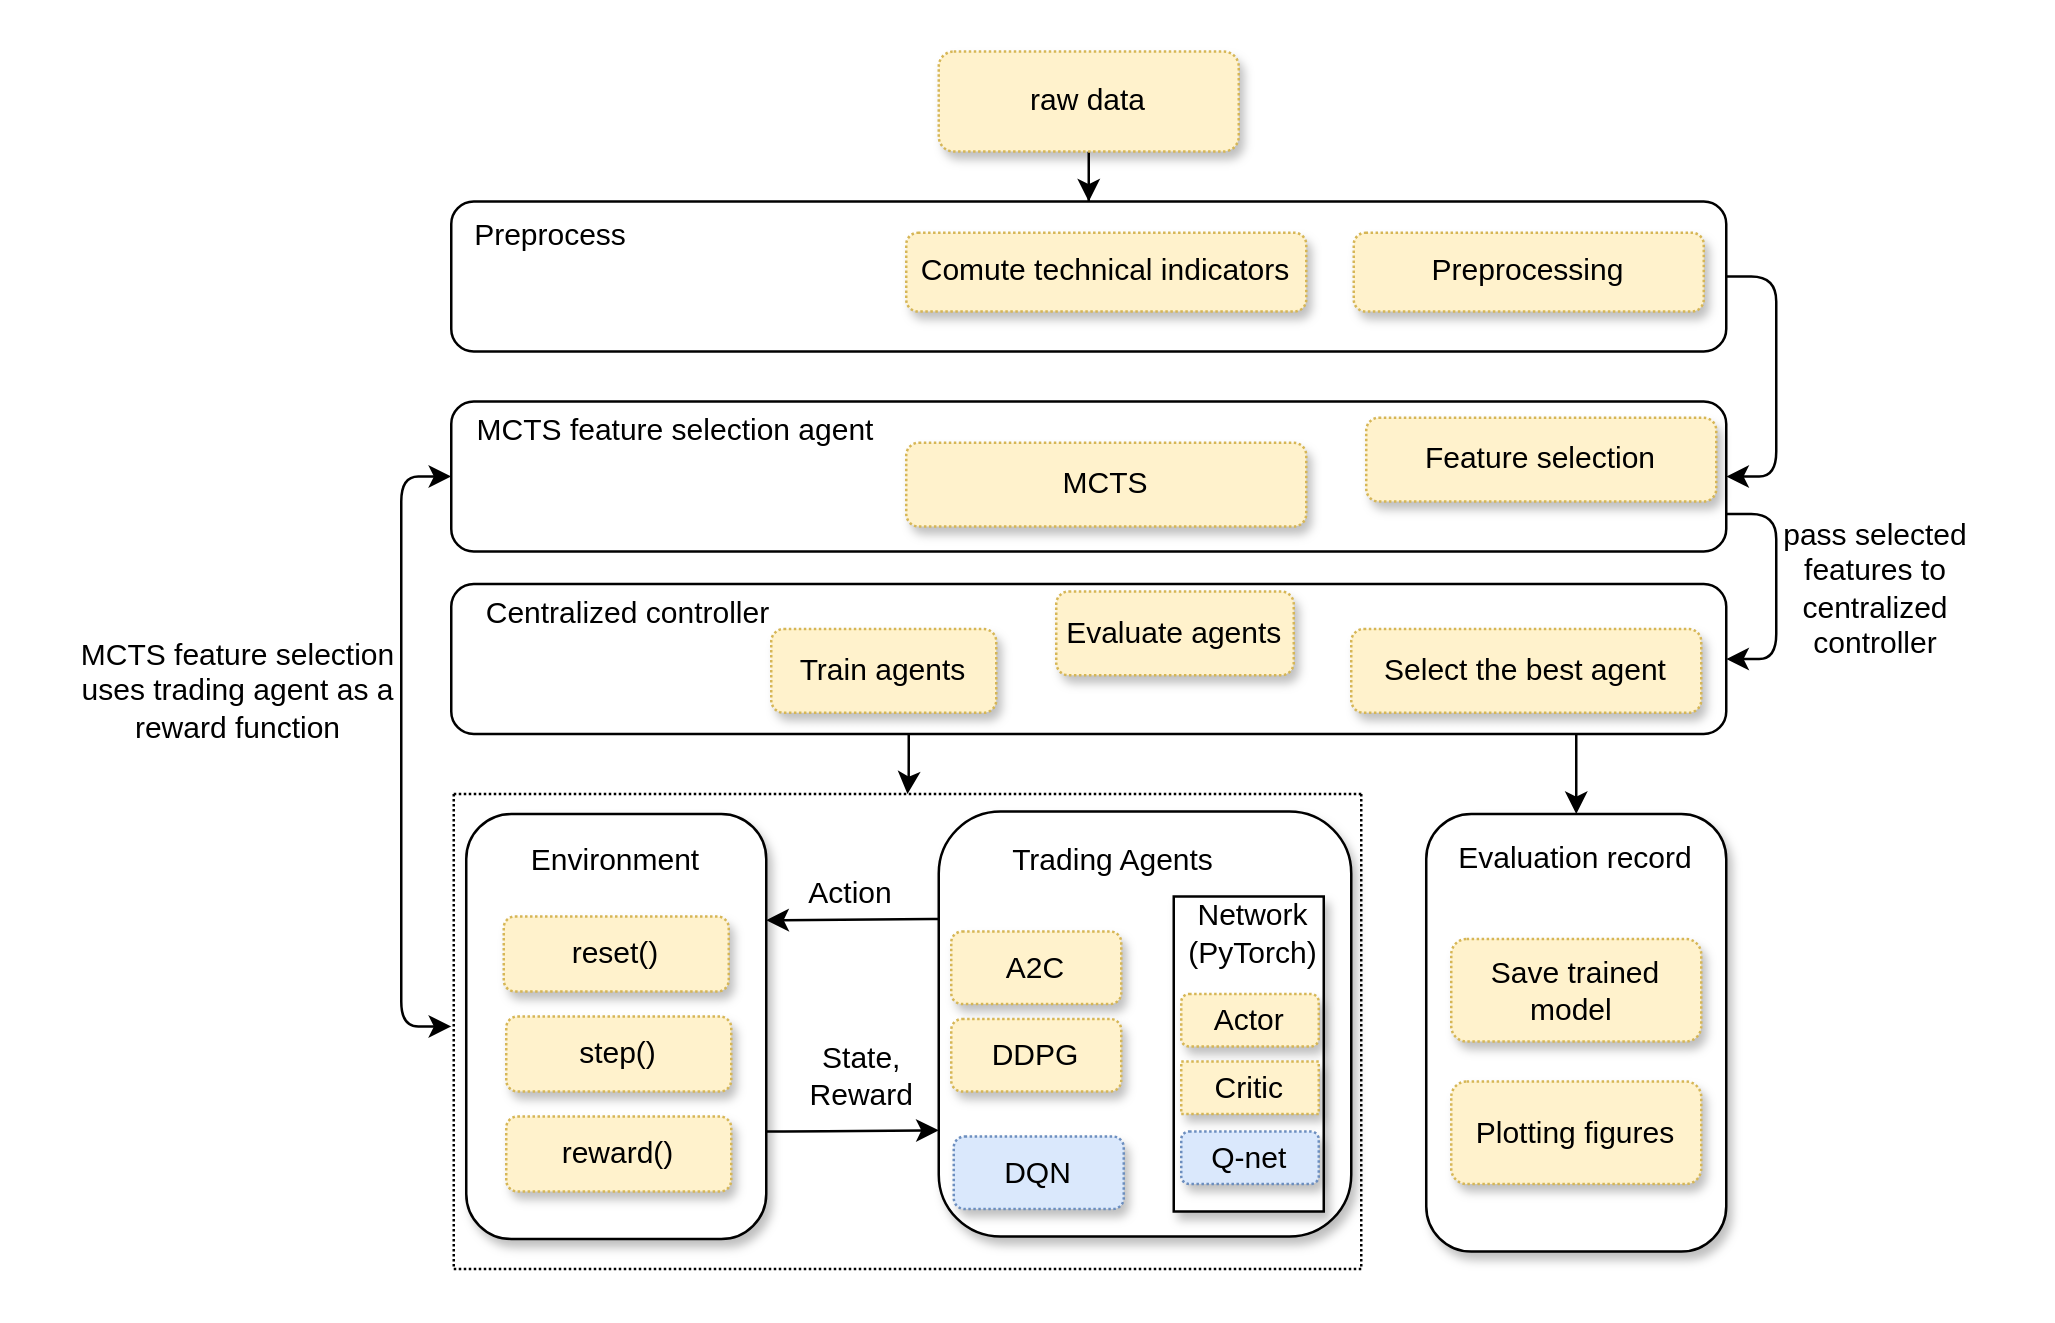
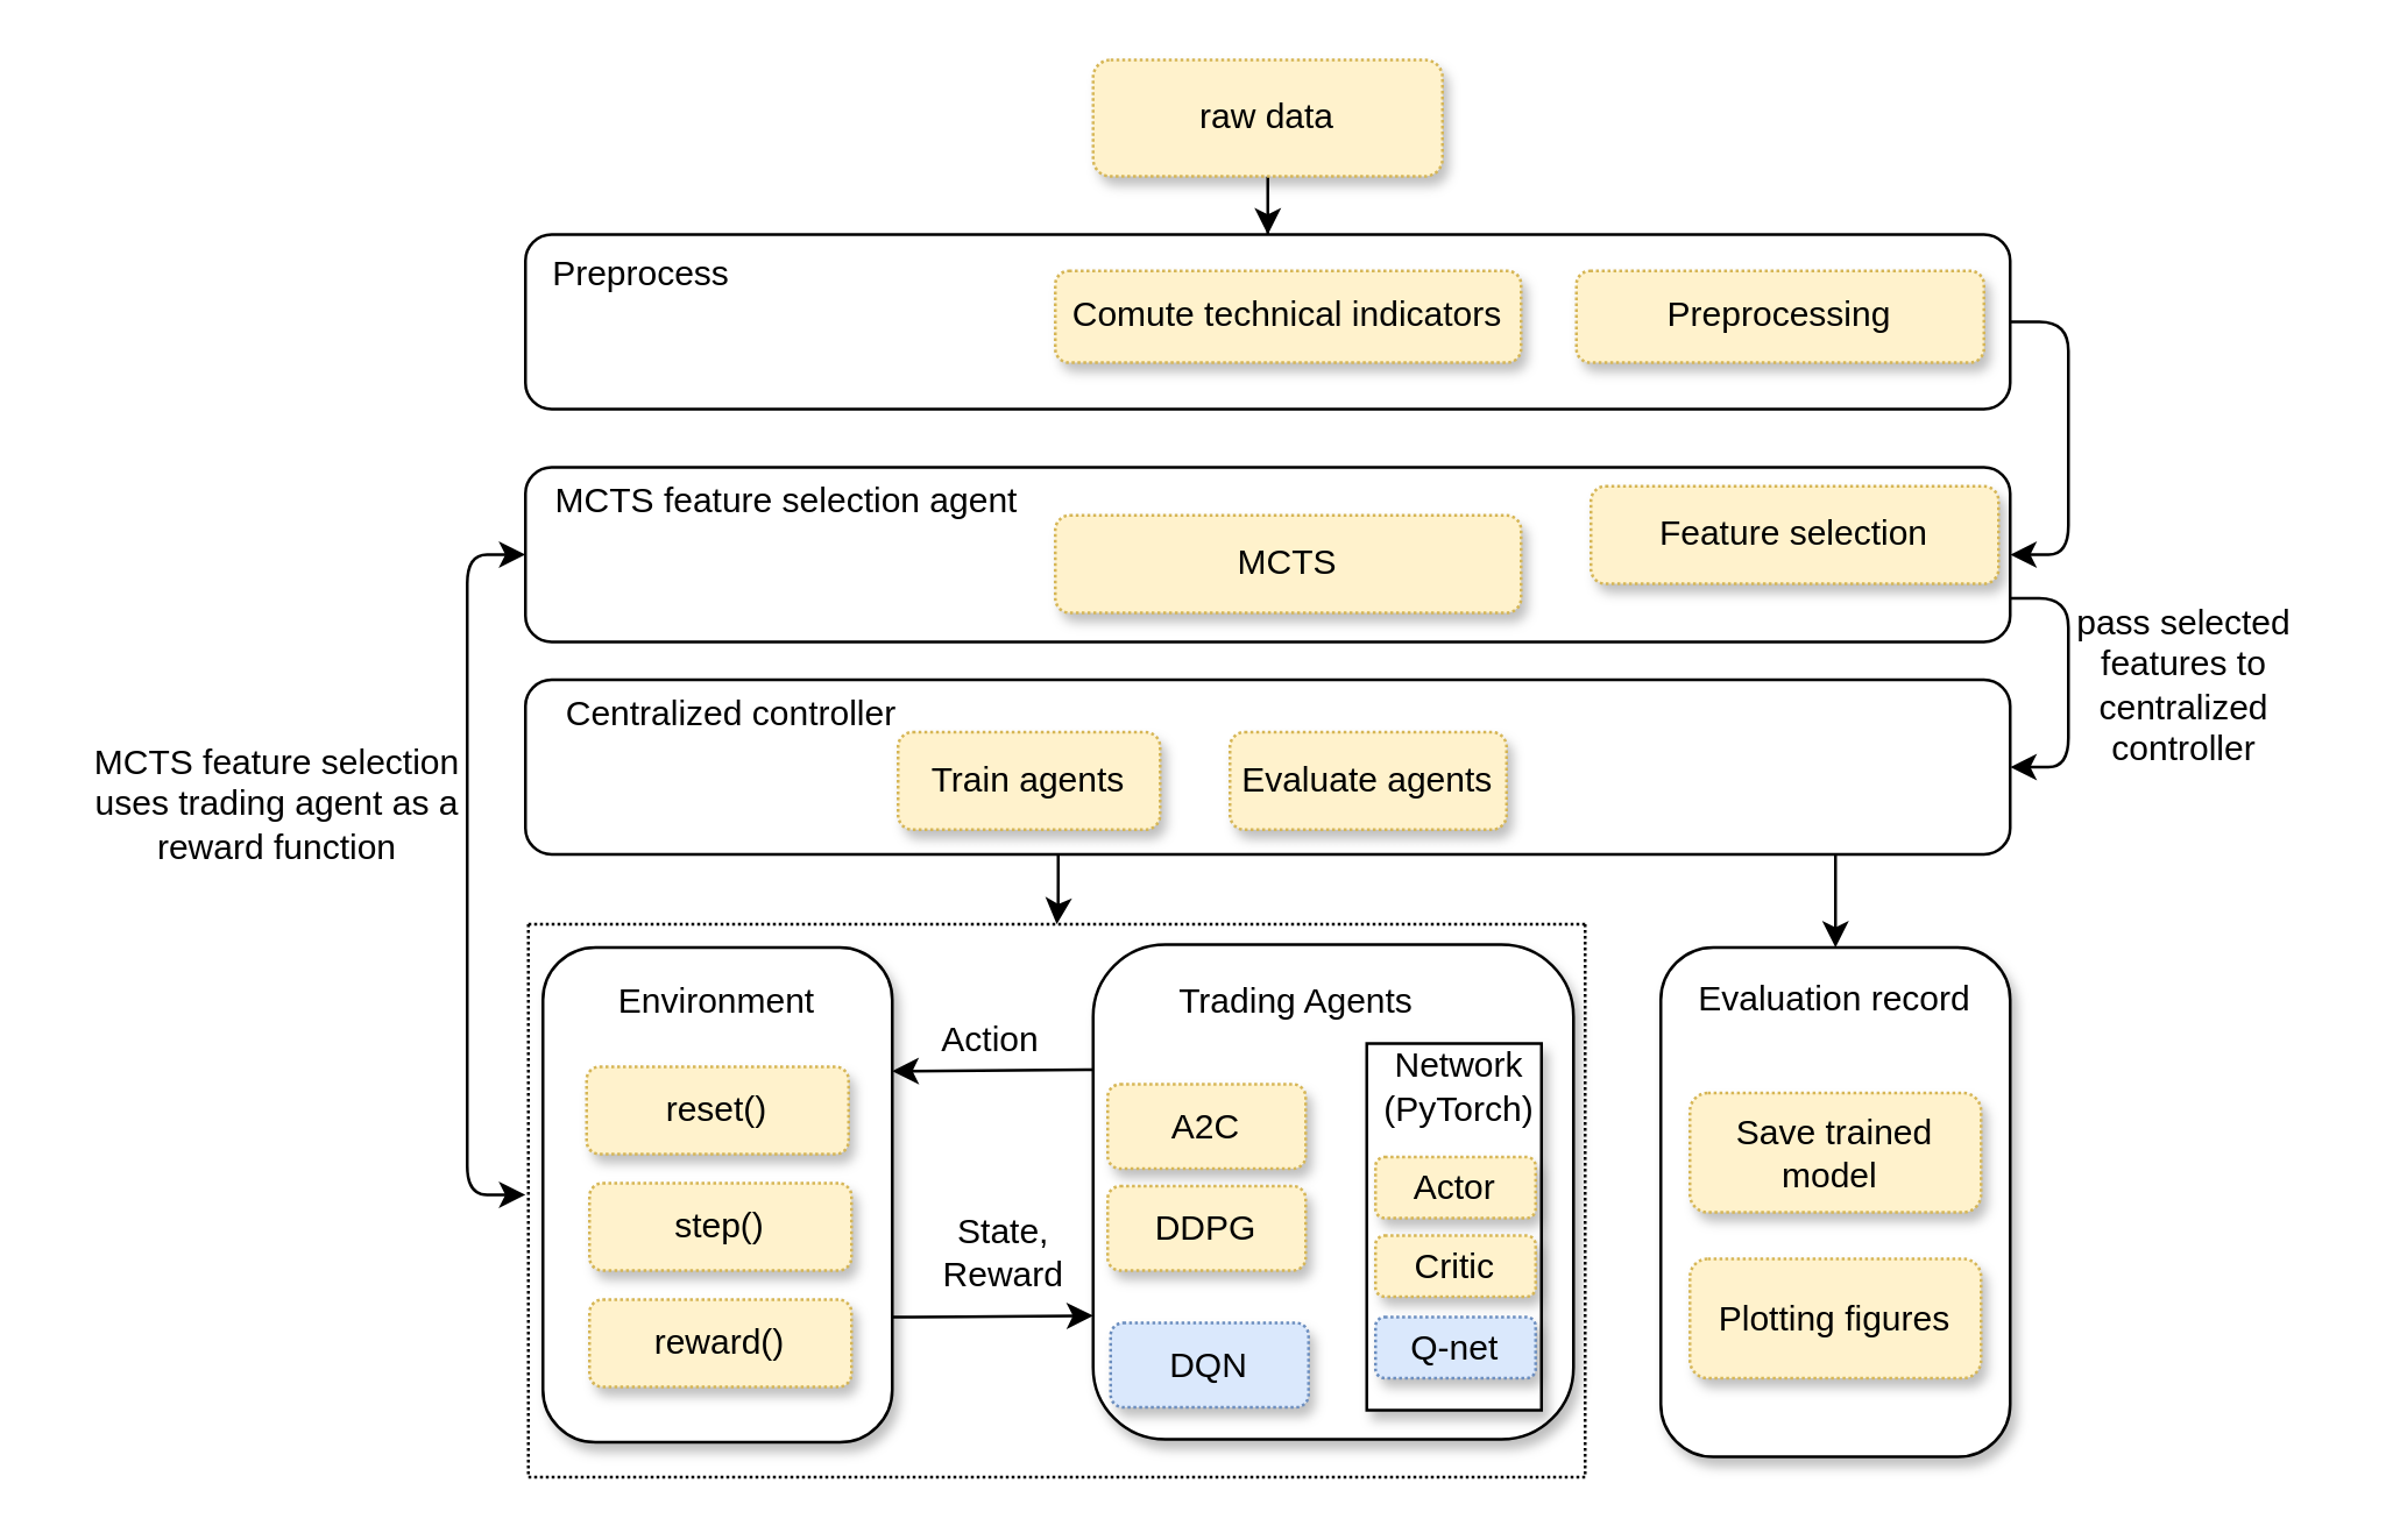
  <mxCell id="0" />
  <mxCell id="1" parent="0" />
  <mxCell id="2" value="" style="edgeStyle=orthogonalEdgeStyle;rounded=0;orthogonalLoop=1;jettySize=auto;html=1;" edge="1" parent="1" source="3" target="5"><mxGeometry relative="1" as="geometry" /></mxCell>
  <mxCell id="3" value="raw data" style="rounded=1;whiteSpace=wrap;html=1;dashed=1;dashPattern=1 1;fillColor=#fff2cc;strokeColor=#d6b656;shadow=1;" vertex="1" parent="1"><mxGeometry x="375" y="20" width="120" height="40" as="geometry" /></mxCell>
  <mxCell id="4" style="edgeStyle=orthogonalEdgeStyle;orthogonalLoop=1;jettySize=auto;html=1;entryX=1;entryY=0.5;entryDx=0;entryDy=0;endArrow=classic;endFill=1;rounded=1;sketch=0;startArrow=none;startFill=0;" edge="1" parent="1" source="5" target="7"><mxGeometry relative="1" as="geometry"><Array as="points"><mxPoint x="710" y="110" /><mxPoint x="710" y="190" /></Array></mxGeometry></mxCell>
  <mxCell id="5" value="" style="whiteSpace=wrap;html=1;rounded=1;" vertex="1" parent="1"><mxGeometry x="180" y="80" width="510" height="60" as="geometry" /></mxCell>
  <mxCell id="6" style="edgeStyle=orthogonalEdgeStyle;rounded=1;sketch=0;orthogonalLoop=1;jettySize=auto;html=1;startArrow=classic;startFill=1;endArrow=classic;endFill=1;" edge="1" parent="1" source="7"><mxGeometry relative="1" as="geometry"><mxPoint x="180" y="410" as="targetPoint" /><Array as="points"><mxPoint x="160" y="190" /><mxPoint x="160" y="410" /></Array></mxGeometry></mxCell>
  <mxCell id="7" value="" style="whiteSpace=wrap;html=1;rounded=1;" vertex="1" parent="1"><mxGeometry x="180" y="160" width="510" height="60" as="geometry" /></mxCell>
  <mxCell id="8" style="edgeStyle=orthogonalEdgeStyle;rounded=1;sketch=0;orthogonalLoop=1;jettySize=auto;html=1;entryX=1;entryY=0.75;entryDx=0;entryDy=0;startArrow=classic;startFill=1;endArrow=none;endFill=0;" edge="1" parent="1" source="11" target="7"><mxGeometry relative="1" as="geometry"><Array as="points"><mxPoint x="710" y="263" /><mxPoint x="710" y="205" /></Array></mxGeometry></mxCell>
  <mxCell id="9" style="edgeStyle=orthogonalEdgeStyle;rounded=1;sketch=0;orthogonalLoop=1;jettySize=auto;html=1;entryX=0.5;entryY=0;entryDx=0;entryDy=0;startArrow=none;startFill=0;endArrow=classic;endFill=1;" edge="1" parent="1" source="11" target="18"><mxGeometry relative="1" as="geometry"><Array as="points"><mxPoint x="630" y="300" /><mxPoint x="630" y="300" /></Array></mxGeometry></mxCell>
  <mxCell id="10" style="edgeStyle=orthogonalEdgeStyle;rounded=1;sketch=0;orthogonalLoop=1;jettySize=auto;html=1;entryX=0.5;entryY=0;entryDx=0;entryDy=0;startArrow=none;startFill=0;endArrow=classic;endFill=1;" edge="1" parent="1" source="11" target="20"><mxGeometry relative="1" as="geometry"><Array as="points"><mxPoint x="363" y="310" /><mxPoint x="363" y="310" /></Array></mxGeometry></mxCell>
  <mxCell id="11" value="" style="whiteSpace=wrap;html=1;rounded=1;" vertex="1" parent="1"><mxGeometry x="180" y="233" width="510" height="60" as="geometry" /></mxCell>
  <mxCell id="12" style="edgeStyle=orthogonalEdgeStyle;rounded=1;sketch=0;orthogonalLoop=1;jettySize=auto;html=1;entryX=0;entryY=0.75;entryDx=0;entryDy=0;startArrow=none;startFill=0;endArrow=classic;endFill=1;" edge="1" parent="1" source="13" target="16"><mxGeometry relative="1" as="geometry"><Array as="points"><mxPoint x="320" y="452" /><mxPoint x="320" y="452" /></Array></mxGeometry></mxCell>
  <mxCell id="13" value="" style="rounded=1;whiteSpace=wrap;html=1;shadow=1;" vertex="1" parent="1"><mxGeometry x="186" y="325" width="120" height="170" as="geometry" /></mxCell>
  <mxCell id="14" value="Environment" style="text;html=1;strokeColor=none;fillColor=none;align=center;verticalAlign=middle;whiteSpace=wrap;rounded=0;" vertex="1" parent="1"><mxGeometry x="216" y="329" width="60" height="30" as="geometry" /></mxCell>
  <mxCell id="15" style="edgeStyle=orthogonalEdgeStyle;rounded=1;sketch=0;orthogonalLoop=1;jettySize=auto;html=1;entryX=1;entryY=0.25;entryDx=0;entryDy=0;startArrow=none;startFill=0;endArrow=classic;endFill=1;" edge="1" parent="1" source="16" target="13"><mxGeometry relative="1" as="geometry"><Array as="points"><mxPoint x="370" y="367" /><mxPoint x="370" y="367" /></Array></mxGeometry></mxCell>
  <mxCell id="16" value="" style="rounded=1;whiteSpace=wrap;html=1;shadow=1;" vertex="1" parent="1"><mxGeometry x="375" y="324" width="165" height="170" as="geometry" /></mxCell>
  <mxCell id="17" value="Trading Agents" style="text;html=1;strokeColor=none;fillColor=none;align=center;verticalAlign=middle;whiteSpace=wrap;rounded=0;" vertex="1" parent="1"><mxGeometry x="395" y="329" width="100" height="30" as="geometry" /></mxCell>
  <mxCell id="18" value="" style="rounded=1;whiteSpace=wrap;html=1;shadow=1;" vertex="1" parent="1"><mxGeometry x="570" y="325" width="120" height="175" as="geometry" /></mxCell>
  <mxCell id="19" value="Evaluation record" style="text;html=1;strokeColor=none;fillColor=none;align=center;verticalAlign=middle;whiteSpace=wrap;rounded=0;" vertex="1" parent="1"><mxGeometry x="580" y="320" width="100" height="45" as="geometry" /></mxCell>
  <mxCell id="20" value="" style="swimlane;startSize=0;dashed=1;dashPattern=1 1;" vertex="1" parent="1"><mxGeometry x="181" y="317" width="363" height="190" as="geometry" /></mxCell>
  <mxCell id="21" value="A2C" style="rounded=1;whiteSpace=wrap;html=1;shadow=1;glass=0;dashed=1;dashPattern=1 1;sketch=0;fillColor=#fff2cc;strokeColor=#d6b656;" vertex="1" parent="20"><mxGeometry x="199" y="55" width="68" height="29" as="geometry" /></mxCell>
  <mxCell id="22" value="DDPG" style="rounded=1;whiteSpace=wrap;html=1;shadow=1;glass=0;dashed=1;dashPattern=1 1;sketch=0;fillColor=#fff2cc;strokeColor=#d6b656;" vertex="1" parent="20"><mxGeometry x="199" y="90" width="68" height="29" as="geometry" /></mxCell>
  <mxCell id="23" value="Action" style="text;html=1;strokeColor=none;fillColor=none;align=center;verticalAlign=middle;whiteSpace=wrap;rounded=0;shadow=1;glass=0;dashed=1;dashPattern=1 1;sketch=0;" vertex="1" parent="20"><mxGeometry x="129" y="25" width="60" height="30" as="geometry" /></mxCell>
  <mxCell id="24" value="State,&lt;br&gt;Reward" style="text;html=1;strokeColor=none;fillColor=none;align=center;verticalAlign=middle;whiteSpace=wrap;rounded=0;shadow=1;glass=0;dashed=1;dashPattern=1 1;sketch=0;" vertex="1" parent="20"><mxGeometry x="138" y="68" width="51" height="89" as="geometry" /></mxCell>
  <mxCell id="25" value="reset()" style="rounded=1;whiteSpace=wrap;html=1;dashed=1;dashPattern=1 1;fillColor=#fff2cc;strokeColor=#d6b656;glass=0;shadow=1;sketch=0;" vertex="1" parent="1"><mxGeometry x="201" y="366" width="90" height="30" as="geometry" /></mxCell>
  <mxCell id="26" value="step()" style="rounded=1;whiteSpace=wrap;html=1;dashed=1;dashPattern=1 1;fillColor=#fff2cc;strokeColor=#d6b656;glass=0;shadow=1;sketch=0;" vertex="1" parent="1"><mxGeometry x="202" y="406" width="90" height="30" as="geometry" /></mxCell>
  <mxCell id="27" value="reward()" style="rounded=1;whiteSpace=wrap;html=1;dashed=1;dashPattern=1 1;fillColor=#fff2cc;strokeColor=#d6b656;glass=0;shadow=1;sketch=0;" vertex="1" parent="1"><mxGeometry x="202" y="446" width="90" height="30" as="geometry" /></mxCell>
  <mxCell id="28" value="" style="rounded=0;whiteSpace=wrap;html=1;shadow=1;glass=0;sketch=0;" vertex="1" parent="1"><mxGeometry x="469" y="358" width="60" height="126" as="geometry" /></mxCell>
  <mxCell id="29" value="Network&lt;br&gt;(PyTorch)" style="text;html=1;strokeColor=none;fillColor=none;align=center;verticalAlign=middle;whiteSpace=wrap;rounded=0;shadow=1;glass=0;dashed=1;dashPattern=1 1;sketch=0;" vertex="1" parent="1"><mxGeometry x="471" y="358" width="60" height="30" as="geometry" /></mxCell>
  <mxCell id="30" value="Actor" style="rounded=1;whiteSpace=wrap;html=1;shadow=1;glass=0;sketch=0;fillColor=#fff2cc;strokeColor=#d6b656;dashed=1;dashPattern=1 1;" vertex="1" parent="1"><mxGeometry x="472" y="397" width="55" height="21" as="geometry" /></mxCell>
- <mxCell id="31" value="Critic" style="whiteSpace=wrap;html=1;shadow=1;glass=0;sketch=0;fillColor=#fff2cc;strokeColor=#d6b656;dashed=1;dashPattern=1 1;rounded=0;" vertex="1" parent="1"><mxGeometry x="472" y="424" width="55" height="21" as="geometry" /></mxCell>
+ <mxCell id="31" value="Critic" style="rounded=1;whiteSpace=wrap;html=1;shadow=1;glass=0;sketch=0;fillColor=#fff2cc;strokeColor=#d6b656;dashed=1;dashPattern=1 1;" vertex="1" parent="1"><mxGeometry x="472" y="424" width="55" height="21" as="geometry" /></mxCell>
  <mxCell id="32" value="Q-net" style="rounded=1;whiteSpace=wrap;html=1;shadow=1;glass=0;sketch=0;fillColor=#dae8fc;strokeColor=#6c8ebf;dashed=1;dashPattern=1 1;" vertex="1" parent="1"><mxGeometry x="472" y="452" width="55" height="21" as="geometry" /></mxCell>
  <mxCell id="33" value="DQN" style="rounded=1;whiteSpace=wrap;html=1;shadow=1;glass=0;dashed=1;dashPattern=1 1;sketch=0;fillColor=#dae8fc;strokeColor=#6c8ebf;" vertex="1" parent="1"><mxGeometry x="381" y="454" width="68" height="29" as="geometry" /></mxCell>
  <mxCell id="34" value="Save trained model&amp;nbsp;" style="rounded=1;whiteSpace=wrap;html=1;shadow=1;glass=0;dashed=1;dashPattern=1 1;sketch=0;fillColor=#fff2cc;strokeColor=#d6b656;" vertex="1" parent="1"><mxGeometry x="580" y="375" width="100" height="41" as="geometry" /></mxCell>
  <mxCell id="35" value="Plotting figures" style="rounded=1;whiteSpace=wrap;html=1;shadow=1;glass=0;dashed=1;dashPattern=1 1;sketch=0;fillColor=#fff2cc;strokeColor=#d6b656;" vertex="1" parent="1"><mxGeometry x="580" y="432" width="100" height="41" as="geometry" /></mxCell>
  <mxCell id="36" value="MCTS feature selection agent" style="text;html=1;strokeColor=none;fillColor=none;align=center;verticalAlign=middle;whiteSpace=wrap;rounded=0;shadow=1;glass=0;dashed=1;dashPattern=1 1;sketch=0;" vertex="1" parent="1"><mxGeometry x="170" y="157" width="200" height="30" as="geometry" /></mxCell>
  <mxCell id="37" value="Centralized controller" style="text;html=1;strokeColor=none;fillColor=none;align=center;verticalAlign=middle;whiteSpace=wrap;rounded=0;shadow=1;glass=0;dashed=1;dashPattern=1 1;sketch=0;" vertex="1" parent="1"><mxGeometry x="186" y="230" width="130" height="30" as="geometry" /></mxCell>
  <mxCell id="38" value="Preprocess" style="text;html=1;strokeColor=none;fillColor=none;align=center;verticalAlign=middle;whiteSpace=wrap;rounded=0;shadow=1;glass=0;dashed=1;dashPattern=1 1;sketch=0;" vertex="1" parent="1"><mxGeometry x="190" y="79" width="60" height="30" as="geometry" /></mxCell>
  <mxCell id="39" value="Comute technical indicators" style="rounded=1;whiteSpace=wrap;html=1;shadow=1;glass=0;dashed=1;dashPattern=1 1;sketch=0;fillColor=#fff2cc;strokeColor=#d6b656;" vertex="1" parent="1"><mxGeometry x="362" y="92.5" width="160" height="31.5" as="geometry" /></mxCell>
  <mxCell id="40" value="Preprocessing" style="rounded=1;whiteSpace=wrap;html=1;shadow=1;glass=0;dashed=1;dashPattern=1 1;sketch=0;fillColor=#fff2cc;strokeColor=#d6b656;" vertex="1" parent="1"><mxGeometry x="541" y="92.5" width="140" height="31.5" as="geometry" /></mxCell>
  <mxCell id="41" value="MCTS" style="rounded=1;whiteSpace=wrap;html=1;shadow=1;glass=0;dashed=1;dashPattern=1 1;sketch=0;fillColor=#fff2cc;strokeColor=#d6b656;" vertex="1" parent="1"><mxGeometry x="362" y="176.5" width="160" height="33.5" as="geometry" /></mxCell>
  <mxCell id="42" value="Feature selection" style="rounded=1;whiteSpace=wrap;html=1;shadow=1;glass=0;dashed=1;dashPattern=1 1;sketch=0;fillColor=#fff2cc;strokeColor=#d6b656;" vertex="1" parent="1"><mxGeometry x="546" y="166.5" width="140" height="33.5" as="geometry" /></mxCell>
  <mxCell id="43" value="Train agents" style="rounded=1;whiteSpace=wrap;html=1;shadow=1;glass=0;dashed=1;dashPattern=1 1;sketch=0;fillColor=#fff2cc;strokeColor=#d6b656;" vertex="1" parent="1"><mxGeometry x="308" y="251" width="90" height="33.5" as="geometry" /></mxCell>
- <mxCell id="44" value="Evaluate agents" style="rounded=1;whiteSpace=wrap;html=1;shadow=1;glass=0;dashed=1;dashPattern=1 1;sketch=0;fillColor=#fff2cc;strokeColor=#d6b656;" vertex="1" parent="1"><mxGeometry x="422" y="236" width="95" height="33.5" as="geometry" /></mxCell>
- <mxCell id="45" value="Select the best agent" style="rounded=1;whiteSpace=wrap;html=1;shadow=1;glass=0;dashed=1;dashPattern=1 1;sketch=0;fillColor=#fff2cc;strokeColor=#d6b656;" vertex="1" parent="1"><mxGeometry x="540" y="251" width="140" height="33.5" as="geometry" /></mxCell>
+ <mxCell id="44" value="Evaluate agents" style="rounded=1;whiteSpace=wrap;html=1;shadow=1;glass=0;dashed=1;dashPattern=1 1;sketch=0;fillColor=#fff2cc;strokeColor=#d6b656;" vertex="1" parent="1"><mxGeometry x="422" y="251" width="95" height="33.5" as="geometry" /></mxCell>
  <mxCell id="46" value="MCTS feature selection uses trading agent as a reward function" style="text;html=1;strokeColor=none;fillColor=none;align=center;verticalAlign=middle;whiteSpace=wrap;rounded=0;shadow=1;glass=0;dashed=1;dashPattern=1 1;sketch=0;" vertex="1" parent="1"><mxGeometry y="220" width="150" height="111" as="geometry" x="20" /></mxCell>
  <mxCell id="47" value="pass selected features to centralized controller" style="text;html=1;strokeColor=none;fillColor=none;align=center;verticalAlign=middle;whiteSpace=wrap;rounded=0;shadow=1;glass=0;dashed=1;dashPattern=1 1;sketch=0;" vertex="1" parent="1"><mxGeometry x="700" y="220" width="100" height="30" as="geometry" /></mxCell>
